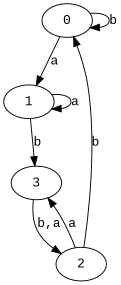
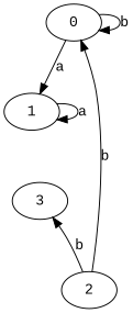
  digraph {
    d2tdocpreamble="\usetikzlibrary{automata}"
    d2tfigpreamble="\tikzstyle{every state}= [ draw=blue!50,very thick,fill=blue!20]  \tikzstyle{auto}= [fill=white]"
    fontname="Liberation Mono"
    ranksep=0.5
    node [fontname="Liberation Mono" style=state]
    edge [fontname="Liberation Mono" lblstyle=auto topath="bend right"]
    n1 [label=0 style="state, accepting"]
    n2 [label=1]
    n3 [label=3 style="state, initial"]
    n4 [label=2]
    n1 -> n1 [label=b topath="loop above"]
    n1 -> n2 [label=a]
    n2 -> n2 [label=a topath="loop above"]
-   n2 -> n3 [label=b]
-   n3 -> n4 [label="b,a"]
    n4 -> n1 [label=b]
-   n4 -> n3 [label=a]
+   n4 -> n3 [label=b]
  }
